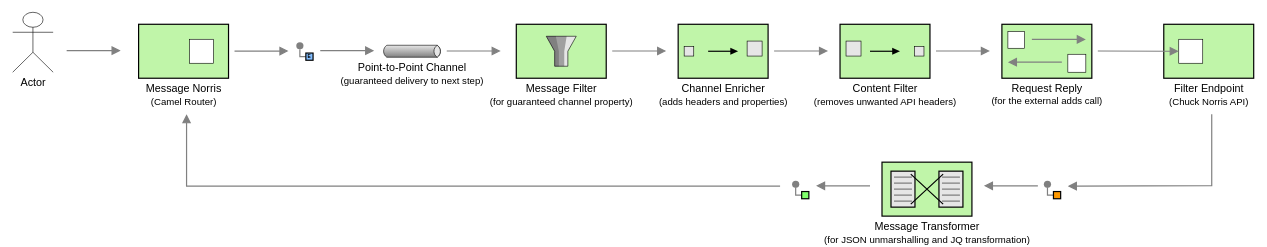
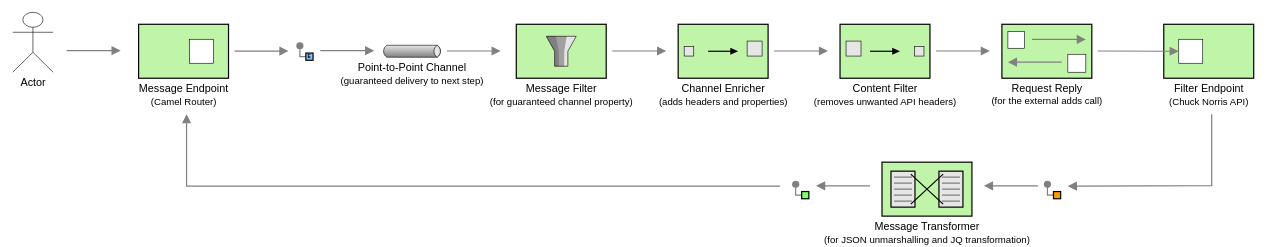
  <mxCell id="0" />
  <mxCell id="1" parent="0" />
  <mxCell id="2" value="Point-to-Point Channel &lt;br&gt;&lt;font style=&quot;font-size: 16px;&quot;&gt;(guaranteed delivery to next step)&lt;/font&gt;" style="strokeWidth=1;outlineConnect=0;dashed=0;align=center;html=1;fontSize=18;shape=mxgraph.eip.messageChannel;verticalLabelPosition=bottom;labelBackgroundColor=#ffffff;verticalAlign=top;" vertex="1" parent="1"><mxGeometry x="636" y="75" width="100" height="20" as="geometry" /></mxCell>
  <mxCell id="3" value="Message Transformer&lt;div&gt;&lt;font style=&quot;font-size: 16px;&quot;&gt;(for&amp;nbsp;&lt;span style=&quot;background-color: transparent; color: light-dark(rgb(0, 0, 0), rgb(255, 255, 255));&quot;&gt;JSON unmarshalling and JQ transformation&lt;/span&gt;&lt;span style=&quot;background-color: transparent; color: light-dark(rgb(0, 0, 0), rgb(255, 255, 255));&quot;&gt;)&lt;/span&gt;&lt;/font&gt;&lt;/div&gt;" style="html=1;strokeWidth=2;outlineConnect=0;dashed=0;align=center;fontSize=18;shape=mxgraph.eip.message_translator;fillColor=#c0f5a9;verticalLabelPosition=bottom;verticalAlign=top;" vertex="1" parent="1"><mxGeometry x="1470" y="270" width="150" height="90" as="geometry" /></mxCell>
  <mxCell id="4" value="Channel Enricher&lt;br&gt;&lt;font style=&quot;font-size: 16px;&quot;&gt;(adds headers and properties)&lt;/font&gt;" style="html=1;strokeWidth=2;outlineConnect=0;dashed=0;align=center;fontSize=18;fillColor=#c0f5a9;verticalLabelPosition=bottom;verticalAlign=top;shape=mxgraph.eip.content_enricher;" vertex="1" parent="1"><mxGeometry x="1130" y="40" width="150" height="90" as="geometry" /></mxCell>
  <mxCell id="5" value="" style="group" vertex="1" connectable="0" parent="1"><mxGeometry x="493" y="70" width="28" height="30" as="geometry" /></mxCell>
  <mxCell id="6" value="" style="edgeStyle=orthogonalEdgeStyle;rounded=0;exitX=0;exitY=0.5;endArrow=none;dashed=0;html=1;strokeColor=#808080;strokeWidth=2;" edge="1" source="8" target="7" parent="5"><mxGeometry relative="1" as="geometry" /></mxCell>
  <mxCell id="7" value="" style="strokeWidth=2;dashed=0;align=center;fontSize=8;shape=ellipse;fillColor=#808080;strokeColor=none;" vertex="1" parent="5"><mxGeometry width="12" height="12" as="geometry" /></mxCell>
  <mxCell id="8" value="E" style="strokeWidth=2;dashed=0;align=center;fontSize=8;shape=rect;fillColor=#83BEFF;fontStyle=1;whiteSpace=wrap;html=1;" vertex="1" parent="5"><mxGeometry x="16" y="18" width="12" height="12" as="geometry" /></mxCell>
  <mxCell id="9" value="Message Filter&lt;br&gt;&lt;font style=&quot;font-size: 16px;&quot;&gt;(for guaranteed channel property)&lt;/font&gt;" style="html=1;strokeWidth=2;outlineConnect=0;dashed=0;align=center;fontSize=18;fillColor=#c0f5a9;verticalLabelPosition=bottom;verticalAlign=top;shape=mxgraph.eip.message_filter;" vertex="1" parent="1"><mxGeometry x="860" y="40" width="150" height="90" as="geometry" /></mxCell>
  <mxCell id="10" value="Content Filter&lt;br&gt;&lt;font style=&quot;font-size: 16px;&quot;&gt;(removes unwanted API headers)&lt;/font&gt;" style="html=1;strokeWidth=2;outlineConnect=0;dashed=0;align=center;fontSize=18;fillColor=#c0f5a9;verticalLabelPosition=bottom;verticalAlign=top;shape=mxgraph.eip.content_filter;" vertex="1" parent="1"><mxGeometry x="1400" y="40" width="150" height="90" as="geometry" /></mxCell>
- <mxCell id="11" value="Message Norris&lt;br&gt;&lt;font style=&quot;font-size: 16px;&quot;&gt;(Camel Router)&lt;/font&gt;" style="strokeWidth=2;dashed=0;align=center;fontSize=18;shape=rect;verticalLabelPosition=bottom;verticalAlign=top;fillColor=#c0f5a9;html=1;" vertex="1" parent="1"><mxGeometry x="230" y="40" width="150" height="90" as="geometry" /></mxCell>
+ <mxCell id="11" value="Message Endpoint&lt;br&gt;&lt;font style=&quot;font-size: 16px;&quot;&gt;(Camel Router)&lt;/font&gt;" style="strokeWidth=2;dashed=0;align=center;fontSize=18;shape=rect;verticalLabelPosition=bottom;verticalAlign=top;fillColor=#c0f5a9;html=1;" vertex="1" parent="1"><mxGeometry x="230" y="40" width="150" height="90" as="geometry" /></mxCell>
  <mxCell id="12" value="" style="html=1;strokeWidth=1;dashed=0;align=center;fontSize=8;shape=rect;" vertex="1" parent="11"><mxGeometry x="85" y="25" width="40" height="40" as="geometry" /></mxCell>
  <mxCell id="13" value="Filter Endpoint &lt;br&gt;&lt;font style=&quot;font-size: 16px;&quot;&gt;(Chuck Norris API)&lt;/font&gt;" style="strokeWidth=2;dashed=0;align=center;fontSize=18;shape=rect;verticalLabelPosition=bottom;verticalAlign=top;fillColor=#c0f5a9;html=1;" vertex="1" parent="1"><mxGeometry x="1940" y="40" width="150" height="90" as="geometry" /></mxCell>
  <mxCell id="14" value="" style="html=1;strokeWidth=1;dashed=0;align=center;fontSize=8;shape=rect" vertex="1" parent="13"><mxGeometry x="25" y="25" width="40" height="40" as="geometry" /></mxCell>
  <mxCell id="15" value="" style="group;fontSize=18;" vertex="1" connectable="0" parent="1"><mxGeometry x="1670" y="40" width="150" height="90" as="geometry" /></mxCell>
  <mxCell id="16" value="&lt;font style=&quot;&quot;&gt;&lt;span style=&quot;font-size: 18px;&quot;&gt;Request Reply&lt;/span&gt;&lt;br&gt;&lt;font style=&quot;font-size: 16px;&quot;&gt;(for the external adds call)&lt;/font&gt;&lt;br&gt;&lt;/font&gt;" style="strokeWidth=2;dashed=0;align=center;fontSize=8;shape=rect;fillColor=#c0f5a9;verticalLabelPosition=bottom;verticalAlign=top;html=1;" vertex="1" parent="15"><mxGeometry width="150" height="90" as="geometry" /></mxCell>
  <mxCell id="17" value="" style="html=1;strokeWidth=1;dashed=0;align=center;fontSize=8;shape=rect;" vertex="1" parent="15"><mxGeometry x="10" y="12" width="28" height="28" as="geometry" /></mxCell>
  <mxCell id="18" value="" style="html=1;strokeWidth=1;dashed=0;align=center;fontSize=8;shape=rect;" vertex="1" parent="15"><mxGeometry x="110" y="50" width="30" height="30" as="geometry" /></mxCell>
  <mxCell id="19" value="" style="edgeStyle=none;html=1;strokeColor=#808080;endArrow=block;endSize=10;dashed=0;verticalAlign=bottom;strokeWidth=2;rounded=0;" edge="1" parent="15"><mxGeometry width="160" relative="1" as="geometry"><mxPoint x="50" y="25.23" as="sourcePoint" /><mxPoint x="140" y="25.23" as="targetPoint" /></mxGeometry></mxCell>
  <mxCell id="20" value="" style="edgeStyle=none;html=1;strokeColor=#808080;endArrow=block;endSize=10;dashed=0;verticalAlign=bottom;strokeWidth=2;rounded=0;" edge="1" parent="15"><mxGeometry width="160" relative="1" as="geometry"><mxPoint x="100" y="63.23" as="sourcePoint" /><mxPoint x="10" y="63.23" as="targetPoint" /></mxGeometry></mxCell>
  <mxCell id="21" value="" style="edgeStyle=none;html=1;strokeColor=#808080;endArrow=block;endSize=10;dashed=0;verticalAlign=bottom;strokeWidth=2;rounded=0;" edge="1" parent="1"><mxGeometry width="160" relative="1" as="geometry"><mxPoint x="533" y="84" as="sourcePoint" /><mxPoint x="623" y="84" as="targetPoint" /></mxGeometry></mxCell>
  <mxCell id="22" value="" style="edgeStyle=none;html=1;strokeColor=#808080;endArrow=block;endSize=10;dashed=0;verticalAlign=bottom;strokeWidth=2;rounded=0;" edge="1" parent="1"><mxGeometry width="160" relative="1" as="geometry"><mxPoint x="744" y="84.58" as="sourcePoint" /><mxPoint x="834" y="84.58" as="targetPoint" /></mxGeometry></mxCell>
  <mxCell id="23" value="" style="edgeStyle=none;html=1;strokeColor=#808080;endArrow=block;endSize=10;dashed=0;verticalAlign=bottom;strokeWidth=2;rounded=0;" edge="1" parent="1"><mxGeometry width="160" relative="1" as="geometry"><mxPoint x="1020" y="84.58" as="sourcePoint" /><mxPoint x="1110" y="84.58" as="targetPoint" /></mxGeometry></mxCell>
  <mxCell id="24" value="" style="edgeStyle=none;html=1;strokeColor=#808080;endArrow=block;endSize=10;dashed=0;verticalAlign=bottom;strokeWidth=2;rounded=0;" edge="1" parent="1"><mxGeometry width="160" relative="1" as="geometry"><mxPoint x="1290" y="84.58" as="sourcePoint" /><mxPoint x="1380" y="84.58" as="targetPoint" /></mxGeometry></mxCell>
  <mxCell id="25" value="" style="edgeStyle=none;html=1;strokeColor=#808080;endArrow=block;endSize=10;dashed=0;verticalAlign=bottom;strokeWidth=2;rounded=0;" edge="1" parent="1"><mxGeometry width="160" relative="1" as="geometry"><mxPoint x="1560" y="84.58" as="sourcePoint" /><mxPoint x="1650" y="84.58" as="targetPoint" /></mxGeometry></mxCell>
  <mxCell id="26" value="" style="edgeStyle=none;html=1;strokeColor=#808080;endArrow=block;endSize=10;dashed=0;verticalAlign=bottom;strokeWidth=2;rounded=0;entryX=0;entryY=0.5;entryDx=0;entryDy=0;" edge="1" parent="1" target="14"><mxGeometry width="160" relative="1" as="geometry"><mxPoint x="1830" y="84.58" as="sourcePoint" /><mxPoint x="1920" y="84.58" as="targetPoint" /></mxGeometry></mxCell>
  <mxCell id="27" value="" style="edgeStyle=none;html=1;strokeColor=#808080;endArrow=block;endSize=10;dashed=0;verticalAlign=bottom;strokeWidth=2;rounded=0;" edge="1" parent="1"><mxGeometry width="160" relative="1" as="geometry"><mxPoint x="390" y="84.71" as="sourcePoint" /><mxPoint x="480" y="84.71" as="targetPoint" /></mxGeometry></mxCell>
  <mxCell id="28" value="" style="edgeStyle=none;html=1;strokeColor=#808080;endArrow=block;endSize=10;dashed=0;verticalAlign=bottom;strokeWidth=2;rounded=0;" edge="1" parent="1"><mxGeometry width="160" relative="1" as="geometry"><mxPoint x="1300" y="310" as="sourcePoint" /><mxPoint x="310" y="190" as="targetPoint" /><Array as="points"><mxPoint x="310" y="310" /></Array></mxGeometry></mxCell>
  <mxCell id="29" value="" style="edgeStyle=none;html=1;strokeColor=#808080;endArrow=block;endSize=10;dashed=0;verticalAlign=bottom;strokeWidth=2;rounded=0;" edge="1" parent="1"><mxGeometry width="160" relative="1" as="geometry"><mxPoint x="1730" y="309.47" as="sourcePoint" /><mxPoint x="1640" y="309.47" as="targetPoint" /></mxGeometry></mxCell>
  <mxCell id="30" value="" style="edgeStyle=none;html=1;strokeColor=#808080;endArrow=block;endSize=10;dashed=0;verticalAlign=bottom;strokeWidth=2;rounded=0;" edge="1" parent="1"><mxGeometry width="160" relative="1" as="geometry"><mxPoint x="1450" y="309.47" as="sourcePoint" /><mxPoint x="1360" y="309.47" as="targetPoint" /></mxGeometry></mxCell>
  <mxCell id="31" value="" style="edgeStyle=none;html=1;strokeColor=#808080;endArrow=block;endSize=10;dashed=0;verticalAlign=bottom;strokeWidth=2;rounded=0;" edge="1" parent="1"><mxGeometry width="160" relative="1" as="geometry"><mxPoint x="2020" y="190" as="sourcePoint" /><mxPoint x="1780" y="310" as="targetPoint" /><Array as="points"><mxPoint x="2020" y="309" /></Array></mxGeometry></mxCell>
  <mxCell id="32" value="" style="edgeStyle=orthogonalEdgeStyle;rounded=0;exitX=0;exitY=0.5;endArrow=none;dashed=0;html=1;strokeColor=#808080;strokeWidth=2;" edge="1" source="34" target="33" parent="1"><mxGeometry relative="1" as="geometry" /></mxCell>
  <mxCell id="33" value="" style="strokeWidth=2;dashed=0;align=center;fontSize=8;shape=ellipse;fillColor=#808080;strokeColor=none;" vertex="1" parent="1"><mxGeometry x="1740" y="301" width="12" height="12" as="geometry" /></mxCell>
  <mxCell id="34" value="" style="strokeWidth=2;dashed=0;align=center;fontSize=8;shape=rect;fillColor=#ff9900;strokeColor=#000000;fontStyle=1;html=1;whiteSpace=wrap;" vertex="1" parent="1"><mxGeometry x="1756" y="319" width="12" height="12" as="geometry" /></mxCell>
  <mxCell id="35" value="" style="edgeStyle=orthogonalEdgeStyle;rounded=0;exitX=0;exitY=0.5;endArrow=none;dashed=0;html=1;strokeColor=#808080;strokeWidth=2;" edge="1" source="37" target="36" parent="1"><mxGeometry relative="1" as="geometry" /></mxCell>
  <mxCell id="36" value="" style="strokeWidth=2;dashed=0;align=center;fontSize=8;shape=ellipse;fillColor=#808080;strokeColor=none;" vertex="1" parent="1"><mxGeometry x="1320" y="301" width="12" height="12" as="geometry" /></mxCell>
  <mxCell id="37" value="" style="strokeWidth=2;dashed=0;align=center;fontSize=8;shape=rect;fillColor=#80FF6C;fontStyle=1;whiteSpace=wrap;html=1;" vertex="1" parent="1"><mxGeometry x="1336" y="319" width="12" height="12" as="geometry" /></mxCell>
  <mxCell id="38" value="Actor" style="shape=umlActor;verticalLabelPosition=bottom;verticalAlign=top;html=1;outlineConnect=0;fontSize=18;" vertex="1" parent="1"><mxGeometry x="20" y="20" width="67.5" height="100" as="geometry" /></mxCell>
  <mxCell id="39" value="" style="edgeStyle=none;html=1;strokeColor=#808080;endArrow=block;endSize=10;dashed=0;verticalAlign=bottom;strokeWidth=2;rounded=0;" edge="1" parent="1"><mxGeometry width="160" relative="1" as="geometry"><mxPoint x="110" y="83.89" as="sourcePoint" /><mxPoint x="200" y="83.89" as="targetPoint" /></mxGeometry></mxCell>
